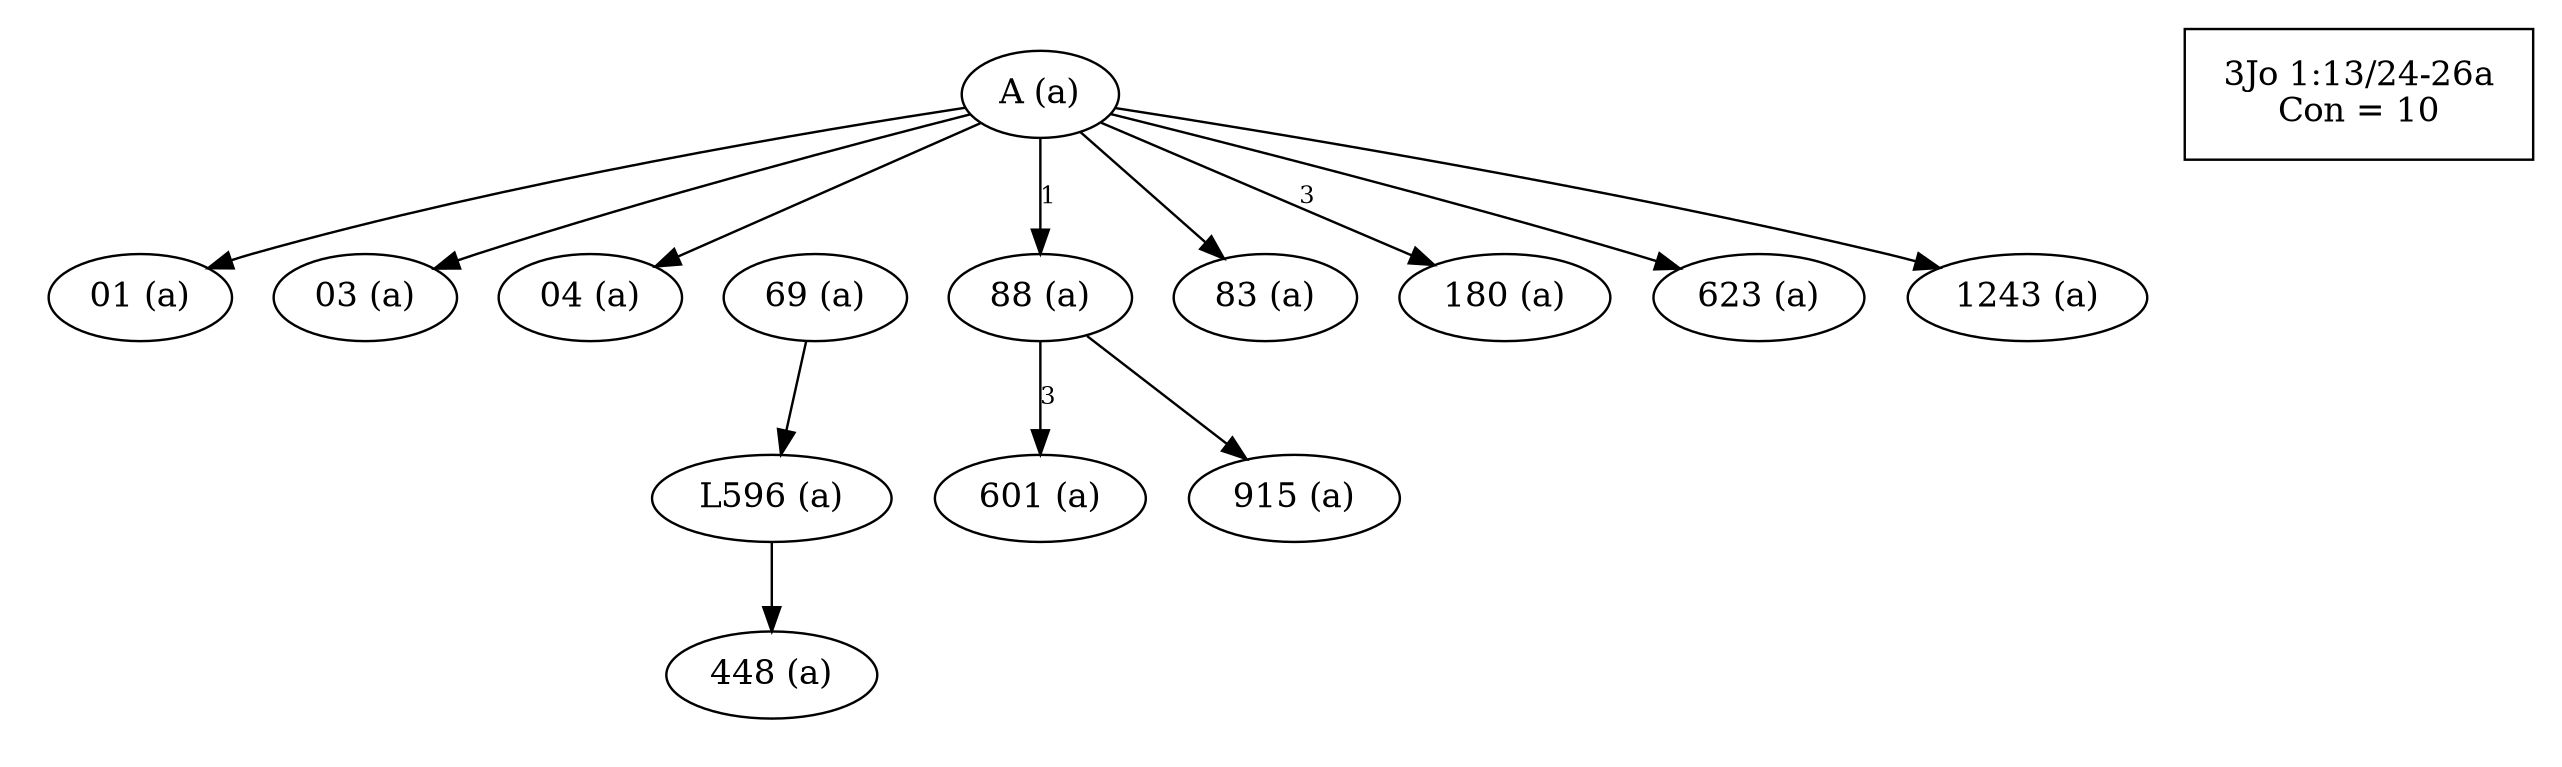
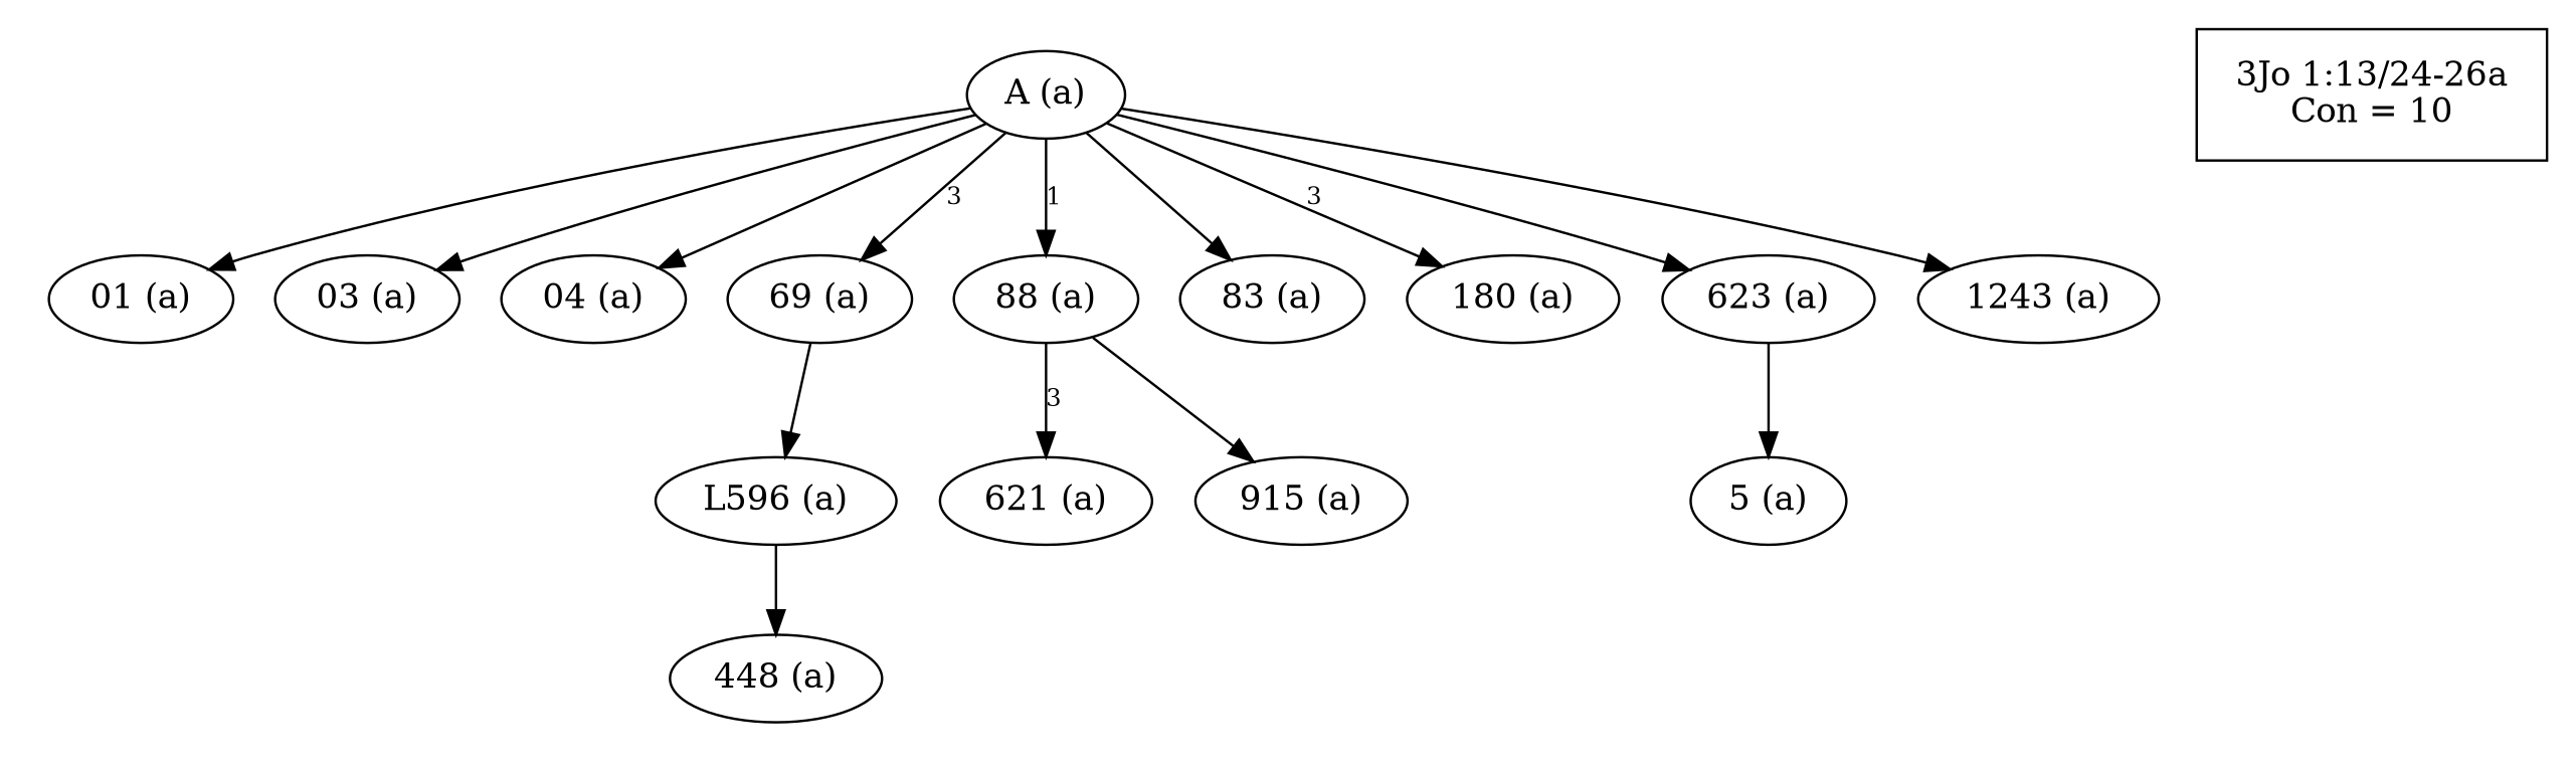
  digraph {
    node [shape=ellipse]
    edge [color=black]
    n1 [label="A (a)"]
    n2 [label="01 (a)"]
    n3 [label="03 (a)"]
    n4 [label="04 (a)"]
    n5 [label="69 (a)"]
    n6 [label="88 (a)"]
    n7 [label="83 (a)"]
    n8 [label="180 (a)"]
    n9 [label="623 (a)"]
    n10 [label="1243 (a)"]
    n11 [label="L596 (a)"]
-   n13 [label="601 (a)"]
+   n12 [label="5 (a)"]
+   n13 [label="621 (a)"]
    n14 [label="915 (a)"]
    n15 [label="448 (a)"]
    n16 [label="3Jo 1:13/24-26a\nCon = 10" shape=plaintext]
    subgraph cluster_1 {
      style=invis
      n1
      n2
      n3
      n4
      n5
      n6
      n7
      n8
      n9
      n10
      n11
+     n12
      n13
      n14
      n15
    }
    subgraph cluster_2 {
      n16
    }
    n1 -> n2
    n1 -> n3
    n1 -> n4
+   n1 -> n5 [fontsize=10 label=3]
    n1 -> n6 [fontsize=10 label=1]
    n1 -> n7
    n1 -> n8 [fontsize=10 label=3]
    n1 -> n9
    n1 -> n10
    n5 -> n11
    n6 -> n13 [fontsize=10 label=3]
    n6 -> n14
+   n9 -> n12
    n11 -> n15
  }
